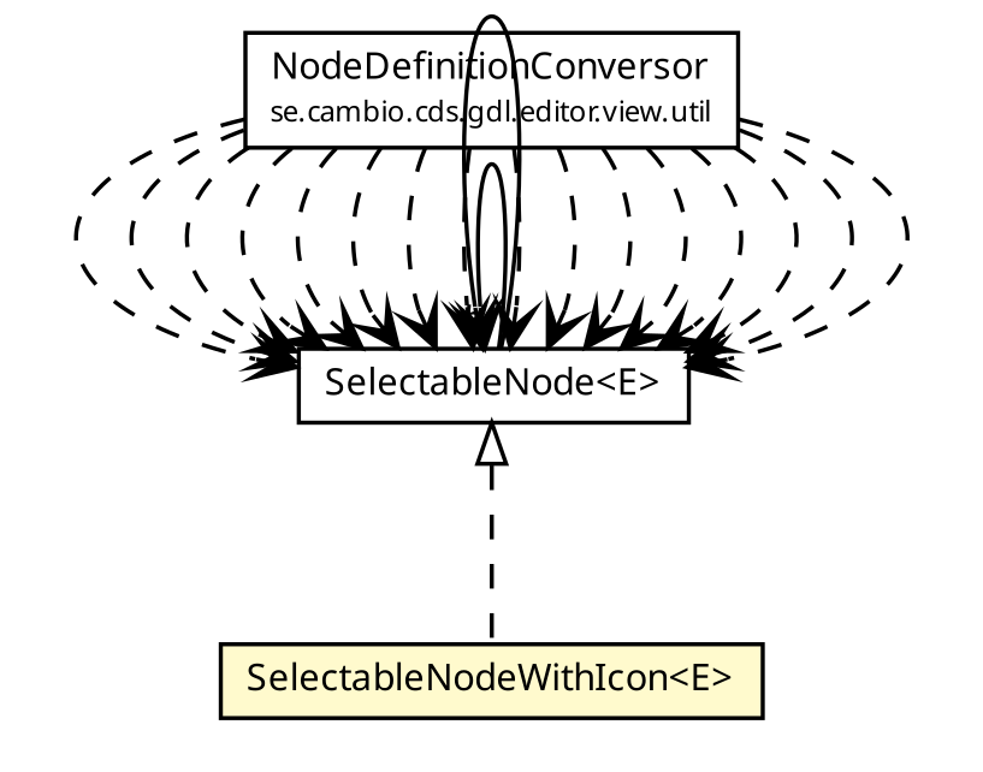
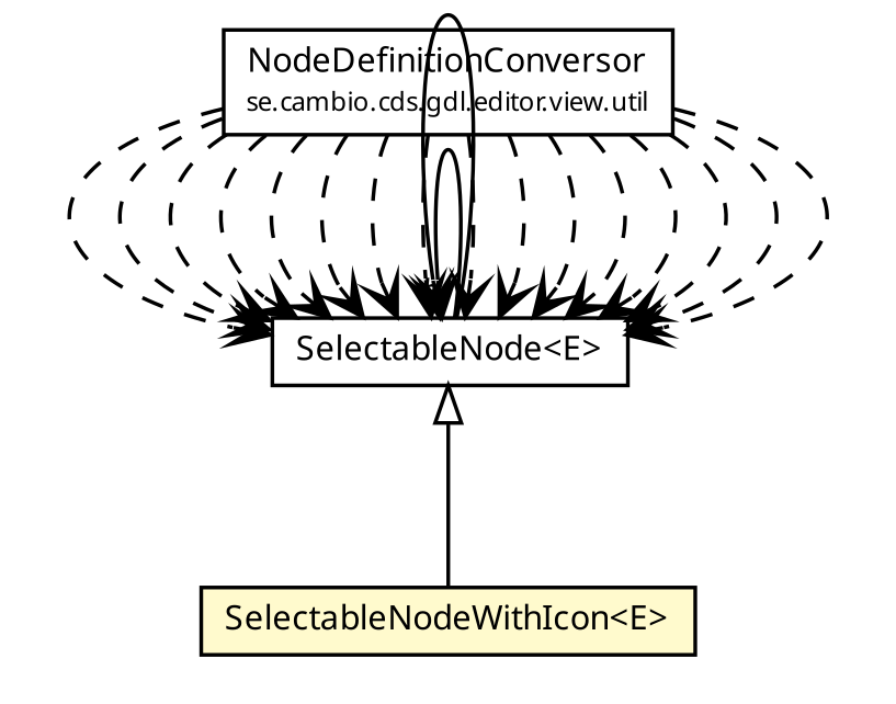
  digraph {
    fontname="PT Serif"
    nodesep=0.25
    ranksep=0.5
    node [fontcolor=black fontname="PT Serif" fontsize=9.0 shape=plaintext]
    edge [fontname="PT Serif" fontsize=10.0 headport=p labelfontname="Trebuchet MS" labelfontsize=10 tailport=p arrowhead=open color=black fontcolor=black style=dashed]
    n1 [label=<<table title="se.cambio.cds.openehr.view.trees.SelectableNodeWithIcon" border="0" cellborder="1" cellspacing="0" cellpadding="2" port="p" bgcolor="lemonChiffon" href="./SelectableNodeWithIcon.html"> 		<tr><td><table border="0" cellspacing="0" cellpadding="1"> <tr><td align="center" balign="center"><font face="Trebuchet MS"> SelectableNodeWithIcon&lt;E&gt; </font></td></tr> 		</table></td></tr> 		</table>>]
    n2 [label=<<table title="se.cambio.cds.openehr.view.trees.SelectableNode" border="0" cellborder="1" cellspacing="0" cellpadding="2" port="p" href="./SelectableNode.html"> 		<tr><td><table border="0" cellspacing="0" cellpadding="1"> <tr><td align="center" balign="center"><font face="Trebuchet MS"> SelectableNode&lt;E&gt; </font></td></tr> 		</table></td></tr> 		</table>>]
    n3 [label=<<table title="se.cambio.cds.gdl.editor.view.util.NodeDefinitionConversor" border="0" cellborder="1" cellspacing="0" cellpadding="2" port="p" href="../../../gdl/editor/view/util/NodeDefinitionConversor.html"> 		<tr><td><table border="0" cellspacing="0" cellpadding="1"> <tr><td align="center" balign="center"><font face="Trebuchet MS"> NodeDefinitionConversor </font></td></tr> <tr><td align="center" balign="center"><font face="Trebuchet MS" point-size="7.0"> se.cambio.cds.gdl.editor.view.util </font></td></tr> 		</table></td></tr> 		</table>>]
-   n2 -> n1 [arrowtail=empty dir=back fontsize=10 arrowhead="" color="" fontcolor=""]
+   n2 -> n1 [arrowtail=empty dir=back fontsize=10 arrowhead="" color="" fontcolor="" style=""]
    n2 -> n2 [style=""]
    n2 -> n2 [headlabel="*" style=""]
    n3 -> n2
    n3 -> n2
    n3 -> n2
    n3 -> n2
    n3 -> n2
    n3 -> n2
    n3 -> n2
    n3 -> n2
    n3 -> n2
    n3 -> n2
    n3 -> n2
    n3 -> n2
    n3 -> n2
    n3 -> n2
    n3 -> n2
    n3 -> n2
  }
